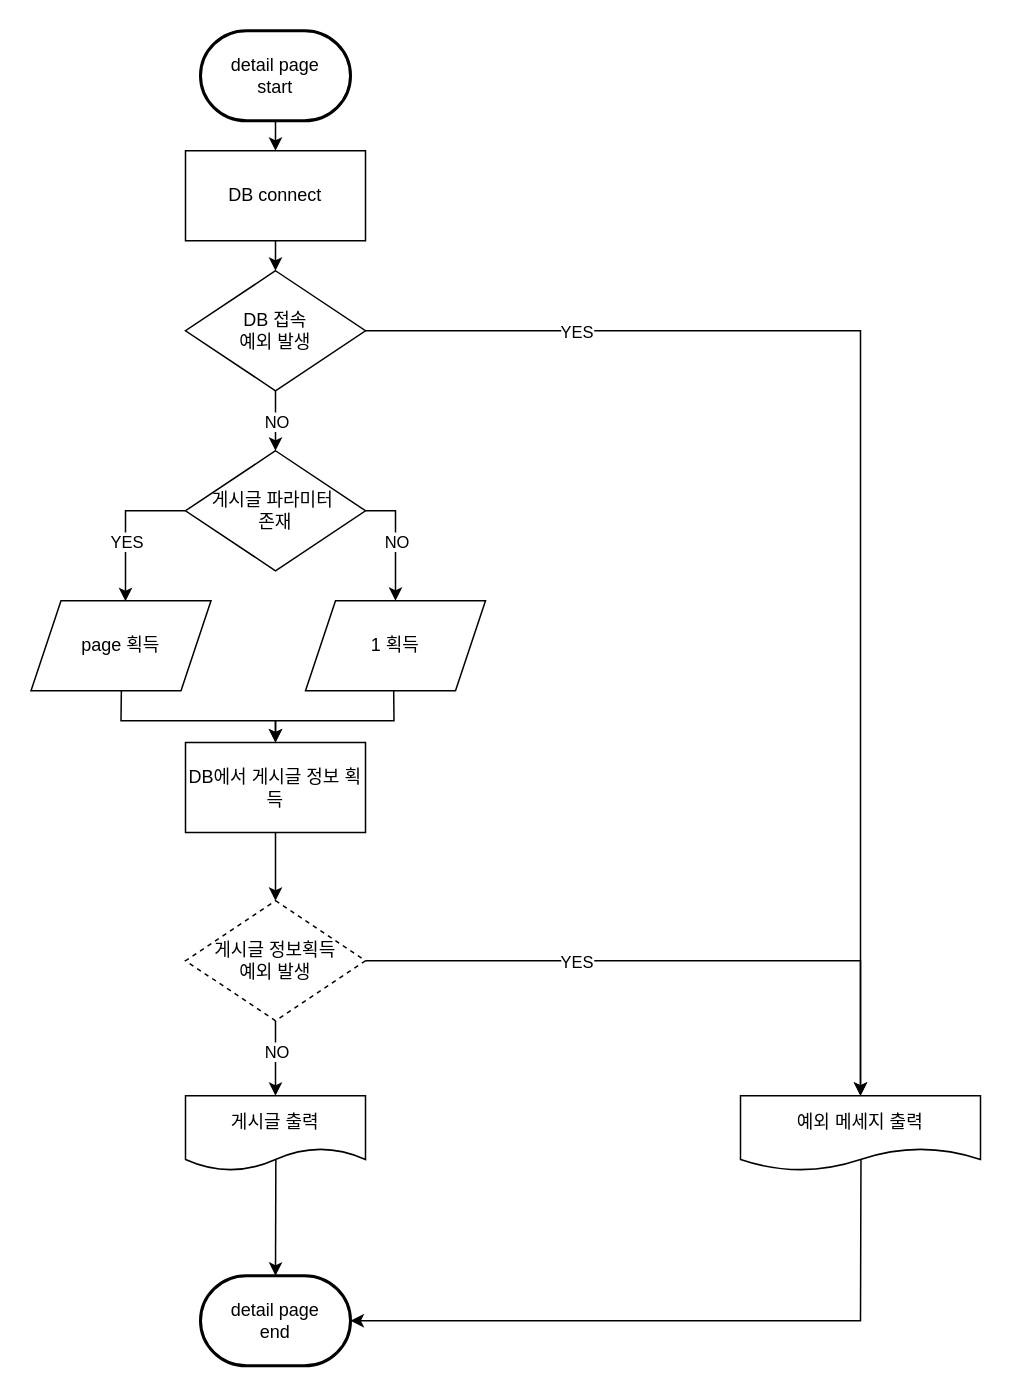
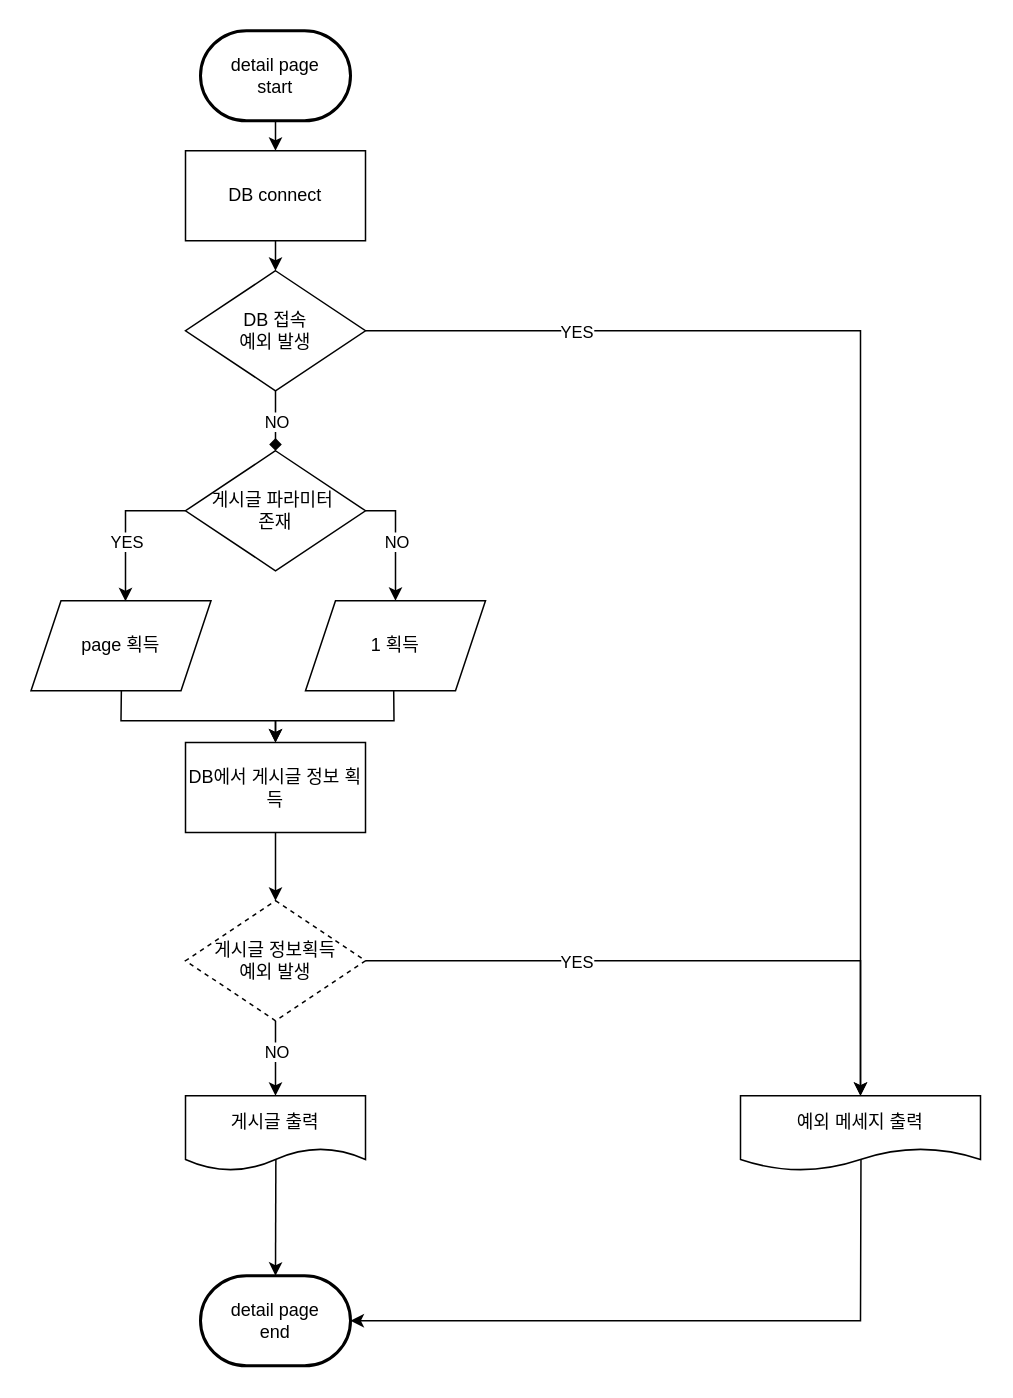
  <mxCell id="0" />
  <mxCell id="1" parent="0" />
  <mxCell id="2" value="detail page&lt;div&gt;start&lt;/div&gt;" style="strokeWidth=2;html=1;shape=mxgraph.flowchart.terminator;whiteSpace=wrap;" vertex="1" parent="1"><mxGeometry x="133" y="20" width="100" height="60" as="geometry" /></mxCell>
  <mxCell id="3" value="DB connect" style="rounded=0;whiteSpace=wrap;html=1;" vertex="1" parent="1"><mxGeometry x="123" y="100" width="120" height="60" as="geometry" /></mxCell>
  <mxCell id="4" value="" style="endArrow=classic;html=1;rounded=0;exitX=0.5;exitY=1;exitDx=0;exitDy=0;exitPerimeter=0;entryX=0.5;entryY=0;entryDx=0;entryDy=0;" edge="1" parent="1" source="2" target="3"><mxGeometry width="50" height="50" relative="1" as="geometry"><mxPoint x="273" y="430" as="sourcePoint" /><mxPoint x="323" y="380" as="targetPoint" /></mxGeometry></mxCell>
  <mxCell id="5" value="DB 접속&lt;div&gt;예외 발생&lt;/div&gt;" style="rhombus;whiteSpace=wrap;html=1;" vertex="1" parent="1"><mxGeometry x="123" y="180" width="120" height="80" as="geometry" /></mxCell>
  <mxCell id="6" value="" style="endArrow=classic;html=1;rounded=0;exitX=0.5;exitY=1;exitDx=0;exitDy=0;" edge="1" parent="1" source="3" target="5"><mxGeometry width="50" height="50" relative="1" as="geometry"><mxPoint x="203" y="370" as="sourcePoint" /><mxPoint x="253" y="320" as="targetPoint" /></mxGeometry></mxCell>
  <mxCell id="7" value="게시글 파라미터&amp;nbsp;&lt;div&gt;존재&lt;/div&gt;" style="rhombus;whiteSpace=wrap;html=1;" vertex="1" parent="1"><mxGeometry x="123" y="300" width="120" height="80" as="geometry" /></mxCell>
  <mxCell id="8" value="page 획득" style="shape=parallelogram;perimeter=parallelogramPerimeter;whiteSpace=wrap;html=1;fixedSize=1;" vertex="1" parent="1"><mxGeometry x="20" y="400" width="120" height="60" as="geometry" /></mxCell>
  <mxCell id="9" value="1 획득" style="shape=parallelogram;perimeter=parallelogramPerimeter;whiteSpace=wrap;html=1;fixedSize=1;" vertex="1" parent="1"><mxGeometry x="203" y="400" width="120" height="60" as="geometry" /></mxCell>
  <mxCell id="10" value="DB에서 게시글 정보 획득" style="rounded=0;whiteSpace=wrap;html=1;" vertex="1" parent="1"><mxGeometry x="123" y="494.5" width="120" height="60" as="geometry" /></mxCell>
  <mxCell id="11" value="게시글 정보획득&lt;div&gt;예외 발생&lt;/div&gt;" style="rhombus;whiteSpace=wrap;html=1;dashed=1;" vertex="1" parent="1"><mxGeometry x="123" y="600" width="120" height="80" as="geometry" /></mxCell>
  <mxCell id="12" value="게시글 출력" style="shape=document;whiteSpace=wrap;html=1;boundedLbl=1;" vertex="1" parent="1"><mxGeometry x="123" y="730" width="120" height="50" as="geometry" /></mxCell>
- <mxCell id="13" value="" style="endArrow=classic;html=1;rounded=0;exitX=0.5;exitY=1;exitDx=0;exitDy=0;entryX=0.5;entryY=0;entryDx=0;entryDy=0;" edge="1" parent="1" source="5" target="7"><mxGeometry relative="1" as="geometry"><mxPoint x="113" y="400" as="sourcePoint" /><mxPoint x="213" y="400" as="targetPoint" /></mxGeometry></mxCell>
+ <mxCell id="13" value="" style="endArrow=diamond;html=1;rounded=0;exitX=0.5;exitY=1;exitDx=0;exitDy=0;entryX=0.5;entryY=0;entryDx=0;entryDy=0;" edge="1" parent="1" source="5" target="7"><mxGeometry relative="1" as="geometry"><mxPoint x="113" y="400" as="sourcePoint" /><mxPoint x="213" y="400" as="targetPoint" /></mxGeometry></mxCell>
  <mxCell id="14" value="NO" style="edgeLabel;resizable=0;html=1;;align=center;verticalAlign=middle;" connectable="0" vertex="1" parent="13"><mxGeometry relative="1" as="geometry" /></mxCell>
  <mxCell id="15" value="예외 메세지 출력" style="shape=document;whiteSpace=wrap;html=1;boundedLbl=1;" vertex="1" parent="1"><mxGeometry x="493" y="730" width="160" height="50" as="geometry" /></mxCell>
  <mxCell id="16" value="" style="endArrow=classic;html=1;rounded=0;exitX=1;exitY=0.5;exitDx=0;exitDy=0;entryX=0.5;entryY=0;entryDx=0;entryDy=0;" edge="1" parent="1" source="5" target="15"><mxGeometry relative="1" as="geometry"><mxPoint x="293" y="430" as="sourcePoint" /><mxPoint x="393" y="430" as="targetPoint" /><Array as="points"><mxPoint x="573" y="220" /></Array></mxGeometry></mxCell>
  <mxCell id="17" value="YES" style="edgeLabel;resizable=0;html=1;;align=center;verticalAlign=middle;" connectable="0" vertex="1" parent="16"><mxGeometry relative="1" as="geometry"><mxPoint x="-190" y="-90" as="offset" /></mxGeometry></mxCell>
  <mxCell id="18" value="detail page&lt;div&gt;end&lt;/div&gt;" style="strokeWidth=2;html=1;shape=mxgraph.flowchart.terminator;whiteSpace=wrap;" vertex="1" parent="1"><mxGeometry x="133" y="850" width="100" height="60" as="geometry" /></mxCell>
  <mxCell id="19" value="" style="endArrow=classic;html=1;rounded=0;exitX=1;exitY=0.5;exitDx=0;exitDy=0;entryX=0.5;entryY=0;entryDx=0;entryDy=0;" edge="1" parent="1" source="7" target="9"><mxGeometry relative="1" as="geometry"><mxPoint x="503" y="470" as="sourcePoint" /><mxPoint x="603" y="470" as="targetPoint" /><Array as="points"><mxPoint x="263" y="340" /></Array></mxGeometry></mxCell>
  <mxCell id="20" value="NO" style="edgeLabel;resizable=0;html=1;;align=center;verticalAlign=middle;" connectable="0" vertex="1" parent="19"><mxGeometry relative="1" as="geometry" /></mxCell>
  <mxCell id="21" value="" style="endArrow=classic;html=1;rounded=0;exitX=0;exitY=0.5;exitDx=0;exitDy=0;entryX=0.525;entryY=0.006;entryDx=0;entryDy=0;entryPerimeter=0;" edge="1" parent="1" source="7" target="8"><mxGeometry relative="1" as="geometry"><mxPoint x="143" y="400" as="sourcePoint" /><mxPoint x="83" y="400" as="targetPoint" /><Array as="points"><mxPoint x="83" y="340" /></Array></mxGeometry></mxCell>
  <mxCell id="22" value="YES" style="edgeLabel;resizable=0;html=1;;align=center;verticalAlign=middle;" connectable="0" vertex="1" parent="21"><mxGeometry relative="1" as="geometry"><mxPoint y="10" as="offset" /></mxGeometry></mxCell>
  <mxCell id="23" value="" style="endArrow=classic;html=1;rounded=0;exitX=0.502;exitY=1;exitDx=0;exitDy=0;entryX=0.5;entryY=0;entryDx=0;entryDy=0;exitPerimeter=0;" edge="1" parent="1" source="8" target="10"><mxGeometry width="50" height="50" relative="1" as="geometry"><mxPoint x="80.36" y="460.78" as="sourcePoint" /><mxPoint x="243" y="440" as="targetPoint" /><Array as="points"><mxPoint x="80" y="480" /><mxPoint x="183" y="480" /></Array></mxGeometry></mxCell>
  <mxCell id="24" value="" style="endArrow=classic;html=1;rounded=0;exitX=0.49;exitY=1.001;exitDx=0;exitDy=0;entryX=0.5;entryY=0;entryDx=0;entryDy=0;exitPerimeter=0;" edge="1" parent="1" source="9" target="10"><mxGeometry width="50" height="50" relative="1" as="geometry"><mxPoint x="193" y="490" as="sourcePoint" /><mxPoint x="243" y="440" as="targetPoint" /><Array as="points"><mxPoint x="262" y="480" /><mxPoint x="183" y="480" /></Array></mxGeometry></mxCell>
  <mxCell id="25" value="" style="endArrow=classic;html=1;rounded=0;exitX=0.5;exitY=1;exitDx=0;exitDy=0;entryX=0.5;entryY=0;entryDx=0;entryDy=0;" edge="1" parent="1" source="10" target="11"><mxGeometry width="50" height="50" relative="1" as="geometry"><mxPoint x="223" y="600" as="sourcePoint" /><mxPoint x="273" y="550" as="targetPoint" /></mxGeometry></mxCell>
  <mxCell id="26" value="" style="endArrow=classic;html=1;rounded=0;exitX=0.5;exitY=1;exitDx=0;exitDy=0;entryX=0.5;entryY=0;entryDx=0;entryDy=0;" edge="1" parent="1" source="11" target="12"><mxGeometry relative="1" as="geometry"><mxPoint x="183" y="650" as="sourcePoint" /><mxPoint x="283" y="650" as="targetPoint" /></mxGeometry></mxCell>
  <mxCell id="27" value="NO" style="edgeLabel;resizable=0;html=1;;align=center;verticalAlign=middle;" connectable="0" vertex="1" parent="26"><mxGeometry relative="1" as="geometry"><mxPoint y="-5" as="offset" /></mxGeometry></mxCell>
  <mxCell id="28" value="" style="endArrow=classic;html=1;rounded=0;exitX=1;exitY=0.5;exitDx=0;exitDy=0;entryX=0.5;entryY=0;entryDx=0;entryDy=0;" edge="1" parent="1" source="11" target="15"><mxGeometry relative="1" as="geometry"><mxPoint x="383" y="700" as="sourcePoint" /><mxPoint x="483" y="700" as="targetPoint" /><Array as="points"><mxPoint x="573" y="640" /></Array></mxGeometry></mxCell>
  <mxCell id="29" value="YES" style="edgeLabel;resizable=0;html=1;;align=center;verticalAlign=middle;" connectable="0" vertex="1" parent="28"><mxGeometry relative="1" as="geometry"><mxPoint x="-70" as="offset" /></mxGeometry></mxCell>
  <mxCell id="30" value="" style="endArrow=classic;html=1;rounded=0;exitX=0.502;exitY=0.851;exitDx=0;exitDy=0;exitPerimeter=0;entryX=0.5;entryY=0;entryDx=0;entryDy=0;entryPerimeter=0;" edge="1" parent="1" source="12" target="18"><mxGeometry width="50" height="50" relative="1" as="geometry"><mxPoint x="403" y="720" as="sourcePoint" /><mxPoint x="453" y="670" as="targetPoint" /></mxGeometry></mxCell>
  <mxCell id="31" value="" style="endArrow=classic;html=1;rounded=0;exitX=0.502;exitY=0.845;exitDx=0;exitDy=0;exitPerimeter=0;entryX=1;entryY=0.5;entryDx=0;entryDy=0;entryPerimeter=0;" edge="1" parent="1" source="15" target="18"><mxGeometry width="50" height="50" relative="1" as="geometry"><mxPoint x="373" y="810" as="sourcePoint" /><mxPoint x="423" y="760" as="targetPoint" /><Array as="points"><mxPoint x="573" y="880" /></Array></mxGeometry></mxCell>
